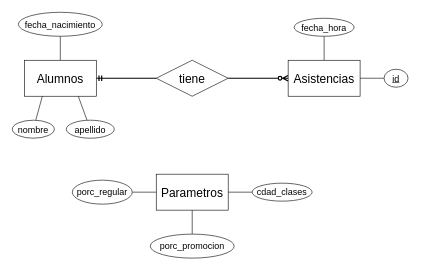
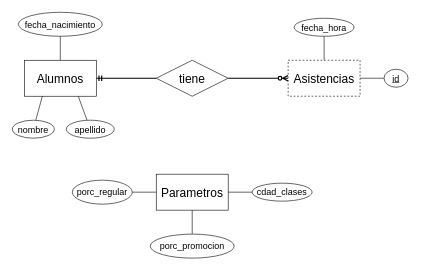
  <mxCell id="0" />
  <mxCell id="1" parent="0" />
  <mxCell id="2" style="edgeStyle=orthogonalEdgeStyle;rounded=0;orthogonalLoop=1;jettySize=auto;html=1;entryX=0;entryY=0.5;entryDx=0;entryDy=0;endArrow=none;endFill=0;startArrow=ERmandOne;startFill=0;strokeWidth=2;" edge="1" parent="1" source="3" target="6"><mxGeometry relative="1" as="geometry" /></mxCell>
  <mxCell id="3" value="&lt;font style=&quot;font-size: 20px;&quot;&gt;Alumnos&lt;/font&gt;" style="whiteSpace=wrap;html=1;align=center;" vertex="1" parent="1"><mxGeometry x="40" y="100" width="120" height="60" as="geometry" /></mxCell>
  <mxCell id="4" style="edgeStyle=orthogonalEdgeStyle;rounded=0;orthogonalLoop=1;jettySize=auto;html=1;entryX=1;entryY=0.5;entryDx=0;entryDy=0;endArrow=none;endFill=0;startArrow=ERzeroToMany;startFill=0;strokeWidth=2;" edge="1" parent="1" source="5" target="6"><mxGeometry relative="1" as="geometry" /></mxCell>
- <mxCell id="5" value="&lt;font style=&quot;font-size: 20px;&quot;&gt;Asistencias&lt;/font&gt;" style="whiteSpace=wrap;html=1;align=center;" vertex="1" parent="1"><mxGeometry x="480" y="100" width="120" height="60" as="geometry" /></mxCell>
+ <mxCell id="5" value="&lt;font style=&quot;font-size: 20px;&quot;&gt;Asistencias&lt;/font&gt;" style="whiteSpace=wrap;html=1;align=center;dashed=1;" vertex="1" parent="1"><mxGeometry x="480" y="100" width="120" height="60" as="geometry" /></mxCell>
  <mxCell id="6" value="&lt;font style=&quot;font-size: 20px;&quot;&gt;tiene&lt;/font&gt;" style="shape=rhombus;perimeter=rhombusPerimeter;whiteSpace=wrap;html=1;align=center;" vertex="1" parent="1"><mxGeometry x="260" y="100" width="120" height="60" as="geometry" /></mxCell>
  <mxCell id="7" value="&lt;font style=&quot;font-size: 20px;&quot;&gt;Parametros&lt;/font&gt;" style="whiteSpace=wrap;html=1;align=center;" vertex="1" parent="1"><mxGeometry x="260" y="290" width="120" height="60" as="geometry" /></mxCell>
  <mxCell id="8" style="rounded=0;orthogonalLoop=1;jettySize=auto;html=1;entryX=0.25;entryY=1;entryDx=0;entryDy=0;endArrow=none;endFill=0;" edge="1" parent="1" source="9" target="3"><mxGeometry relative="1" as="geometry" /></mxCell>
  <mxCell id="9" value="&lt;font style=&quot;font-size: 15px;&quot;&gt;nombre&lt;/font&gt;" style="ellipse;whiteSpace=wrap;html=1;align=center;" vertex="1" parent="1"><mxGeometry x="20" y="200" width="70" height="30" as="geometry" /></mxCell>
  <mxCell id="10" style="rounded=0;orthogonalLoop=1;jettySize=auto;html=1;entryX=0.75;entryY=1;entryDx=0;entryDy=0;endArrow=none;endFill=0;" edge="1" parent="1" source="11" target="3"><mxGeometry relative="1" as="geometry" /></mxCell>
  <mxCell id="11" value="&lt;font style=&quot;font-size: 15px;&quot;&gt;apellido&lt;/font&gt;" style="ellipse;whiteSpace=wrap;html=1;align=center;" vertex="1" parent="1"><mxGeometry x="110" y="200" width="80" height="30" as="geometry" /></mxCell>
  <mxCell id="12" style="edgeStyle=orthogonalEdgeStyle;rounded=0;orthogonalLoop=1;jettySize=auto;html=1;endArrow=none;endFill=0;" edge="1" parent="1" source="13" target="3"><mxGeometry relative="1" as="geometry" /></mxCell>
  <mxCell id="13" value="&lt;font style=&quot;font-size: 15px;&quot;&gt;fecha_nacimiento&lt;/font&gt;" style="ellipse;whiteSpace=wrap;html=1;align=center;" vertex="1" parent="1"><mxGeometry x="30" y="20" width="140" height="40" as="geometry" /></mxCell>
  <mxCell id="14" style="edgeStyle=orthogonalEdgeStyle;rounded=0;orthogonalLoop=1;jettySize=auto;html=1;entryX=0.5;entryY=0;entryDx=0;entryDy=0;endArrow=none;endFill=0;" edge="1" parent="1" source="15" target="5"><mxGeometry relative="1" as="geometry" /></mxCell>
  <mxCell id="15" value="&lt;font style=&quot;font-size: 15px;&quot;&gt;fecha_hora&lt;/font&gt;" style="ellipse;whiteSpace=wrap;html=1;align=center;" vertex="1" parent="1"><mxGeometry x="490" y="30" width="100" height="30" as="geometry" /></mxCell>
  <mxCell id="16" style="edgeStyle=orthogonalEdgeStyle;rounded=0;orthogonalLoop=1;jettySize=auto;html=1;endArrow=none;endFill=0;" edge="1" parent="1" source="17" target="7"><mxGeometry relative="1" as="geometry" /></mxCell>
  <mxCell id="17" value="&lt;font style=&quot;font-size: 15px;&quot;&gt;cdad_clases&lt;/font&gt;" style="ellipse;whiteSpace=wrap;html=1;align=center;" vertex="1" parent="1"><mxGeometry x="420" y="305" width="100" height="30" as="geometry" /></mxCell>
  <mxCell id="18" style="edgeStyle=orthogonalEdgeStyle;rounded=0;orthogonalLoop=1;jettySize=auto;html=1;entryX=0.5;entryY=1;entryDx=0;entryDy=0;endArrow=none;endFill=0;" edge="1" parent="1" source="19" target="7"><mxGeometry relative="1" as="geometry" /></mxCell>
  <mxCell id="19" value="&lt;font style=&quot;font-size: 15px;&quot;&gt;porc_promocion&lt;/font&gt;" style="ellipse;whiteSpace=wrap;html=1;align=center;" vertex="1" parent="1"><mxGeometry x="250" y="390" width="140" height="40" as="geometry" /></mxCell>
  <mxCell id="20" style="edgeStyle=orthogonalEdgeStyle;rounded=0;orthogonalLoop=1;jettySize=auto;html=1;entryX=0;entryY=0.5;entryDx=0;entryDy=0;endArrow=none;endFill=0;" edge="1" parent="1" source="21" target="7"><mxGeometry relative="1" as="geometry" /></mxCell>
  <mxCell id="21" value="&lt;font style=&quot;font-size: 15px;&quot;&gt;porc_regular&lt;/font&gt;" style="ellipse;whiteSpace=wrap;html=1;align=center;" vertex="1" parent="1"><mxGeometry x="120" y="300" width="100" height="40" as="geometry" /></mxCell>
  <mxCell id="22" style="edgeStyle=orthogonalEdgeStyle;rounded=0;orthogonalLoop=1;jettySize=auto;html=1;entryX=1;entryY=0.5;entryDx=0;entryDy=0;endArrow=none;endFill=0;" edge="1" parent="1" source="23" target="5"><mxGeometry relative="1" as="geometry" /></mxCell>
  <mxCell id="23" value="&lt;font style=&quot;font-size: 15px;&quot;&gt;id&lt;/font&gt;" style="ellipse;whiteSpace=wrap;html=1;align=center;fontStyle=4;" vertex="1" parent="1"><mxGeometry x="640" y="115" width="40" height="30" as="geometry" /></mxCell>
